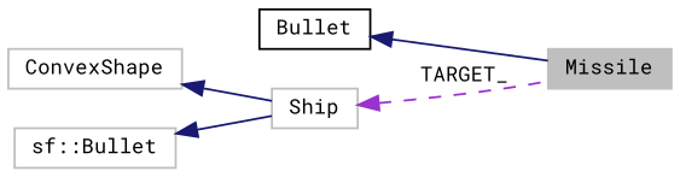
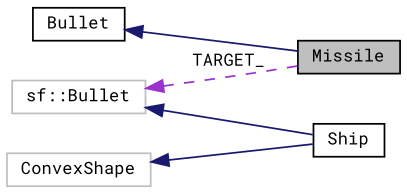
  digraph {
    fontname="Roboto Mono"
    rankdir=LR
    node [color=black fillcolor=white fontname="Roboto Mono" fontsize=10 shape=record style=filled]
    edge [color=midnightblue dir=back fontname="Roboto Mono" fontsize=10 labelfontname=Helvetica labelfontsize=10 style=solid]
-   n1 [color=grey75 fillcolor=grey75 fontcolor=black height=0.2 label=Missile width=0.4]
+   n1 [fillcolor=grey75 fontcolor=black height=0.2 label=Missile width=0.4]
    n2 [height=0.2 label=Bullet width=0.4]
    n3 [color=grey75 height=0.2 label=ConvexShape width=0.4]
-   n4 [color=grey75 height=0.2 label=Ship width=0.4]
+   n4 [height=0.2 label=Ship width=0.4]
    n5 [color=grey75 height=0.2 label="sf::Bullet" width=0.4]
    n2 -> n1
    n3 -> n4
-   n4 -> n1 [color=darkorchid3 label=" TARGET_" style=dashed]
+   n5 -> n1 [color=darkorchid3 label=" TARGET_" style=dashed]
    n5 -> n4
  }
